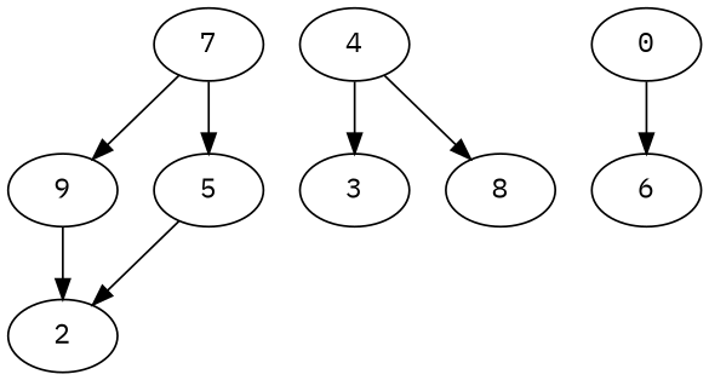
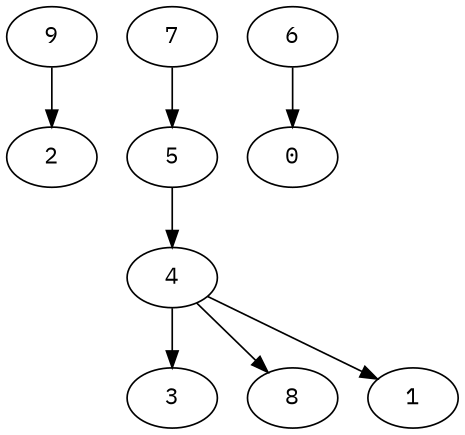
  digraph {
    fontname="IBM Plex Mono"
    node [fontname="IBM Plex Mono"]
    edge [fontname="IBM Plex Mono" weight=4]
    9
    2
    4
    3
    8
+   1
    5
    0
    6
    7
    9 -> 2 [weight=24]
    4 -> 3 [weight=16]
    4 -> 8
-   5 -> 2 [weight=7]
-   0 -> 6 [weight=6]
-   7 -> 9 [weight=2]
+   4 -> 1 [weight=1]
+   5 -> 4 [weight=7]
+   6 -> 0 [weight=6]
    7 -> 5
  }
